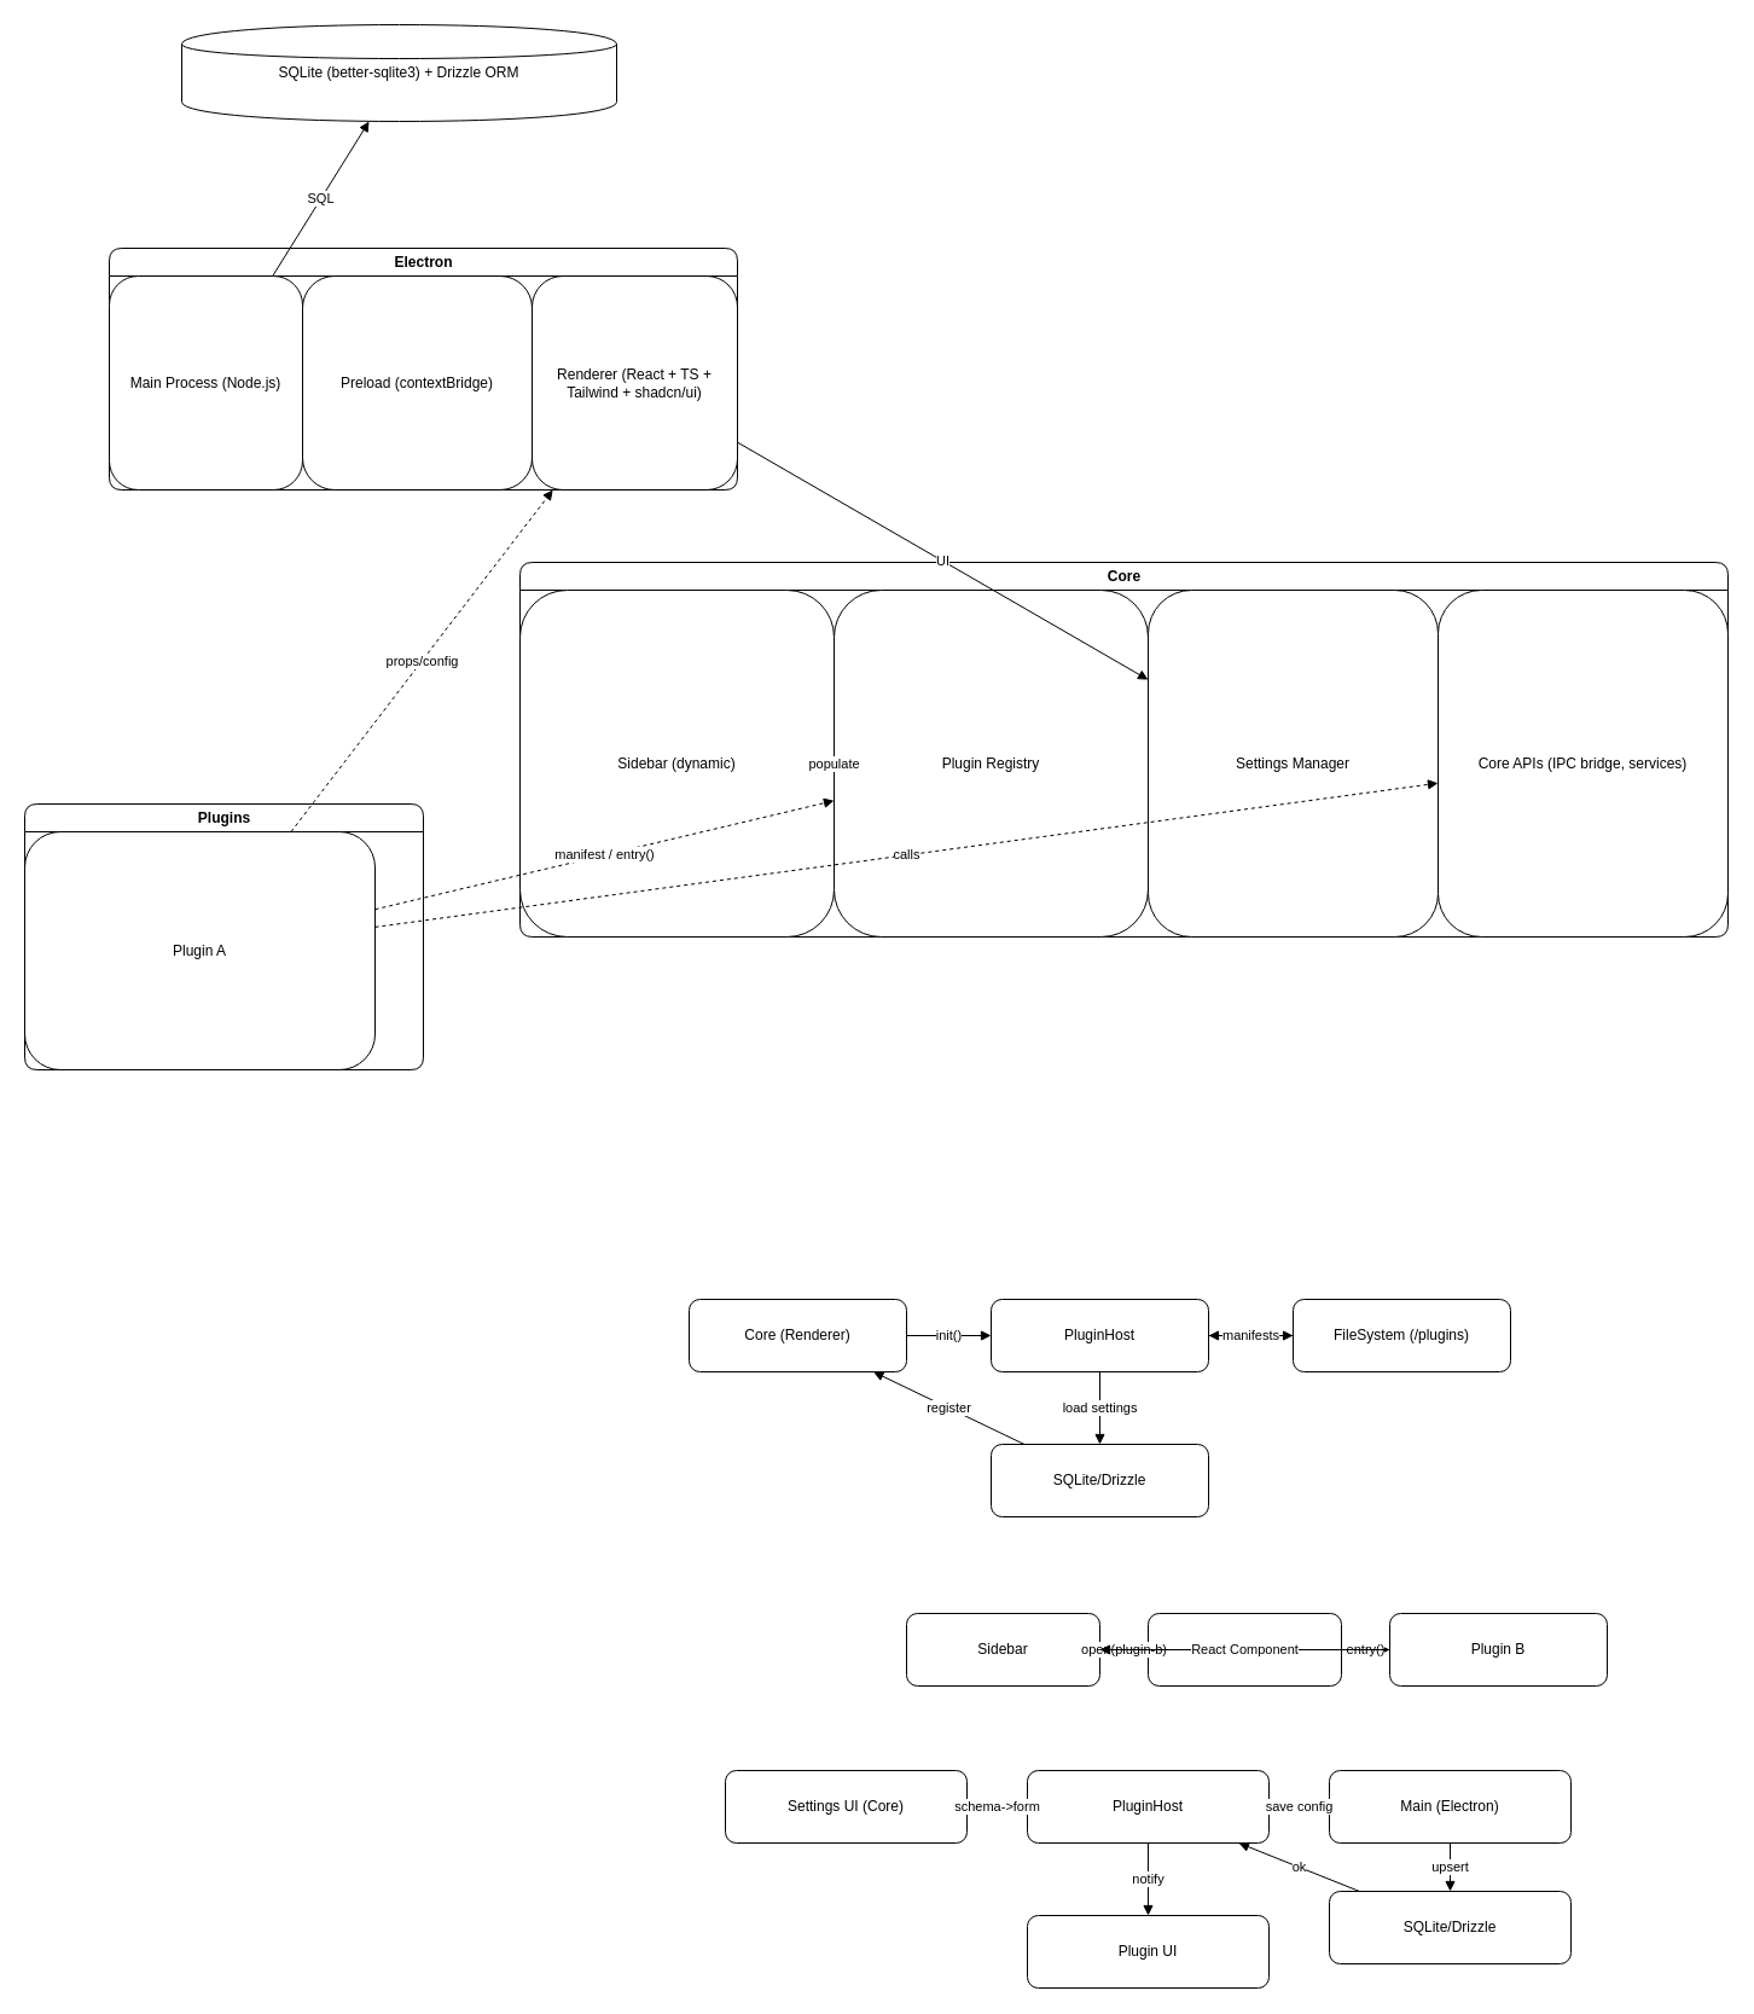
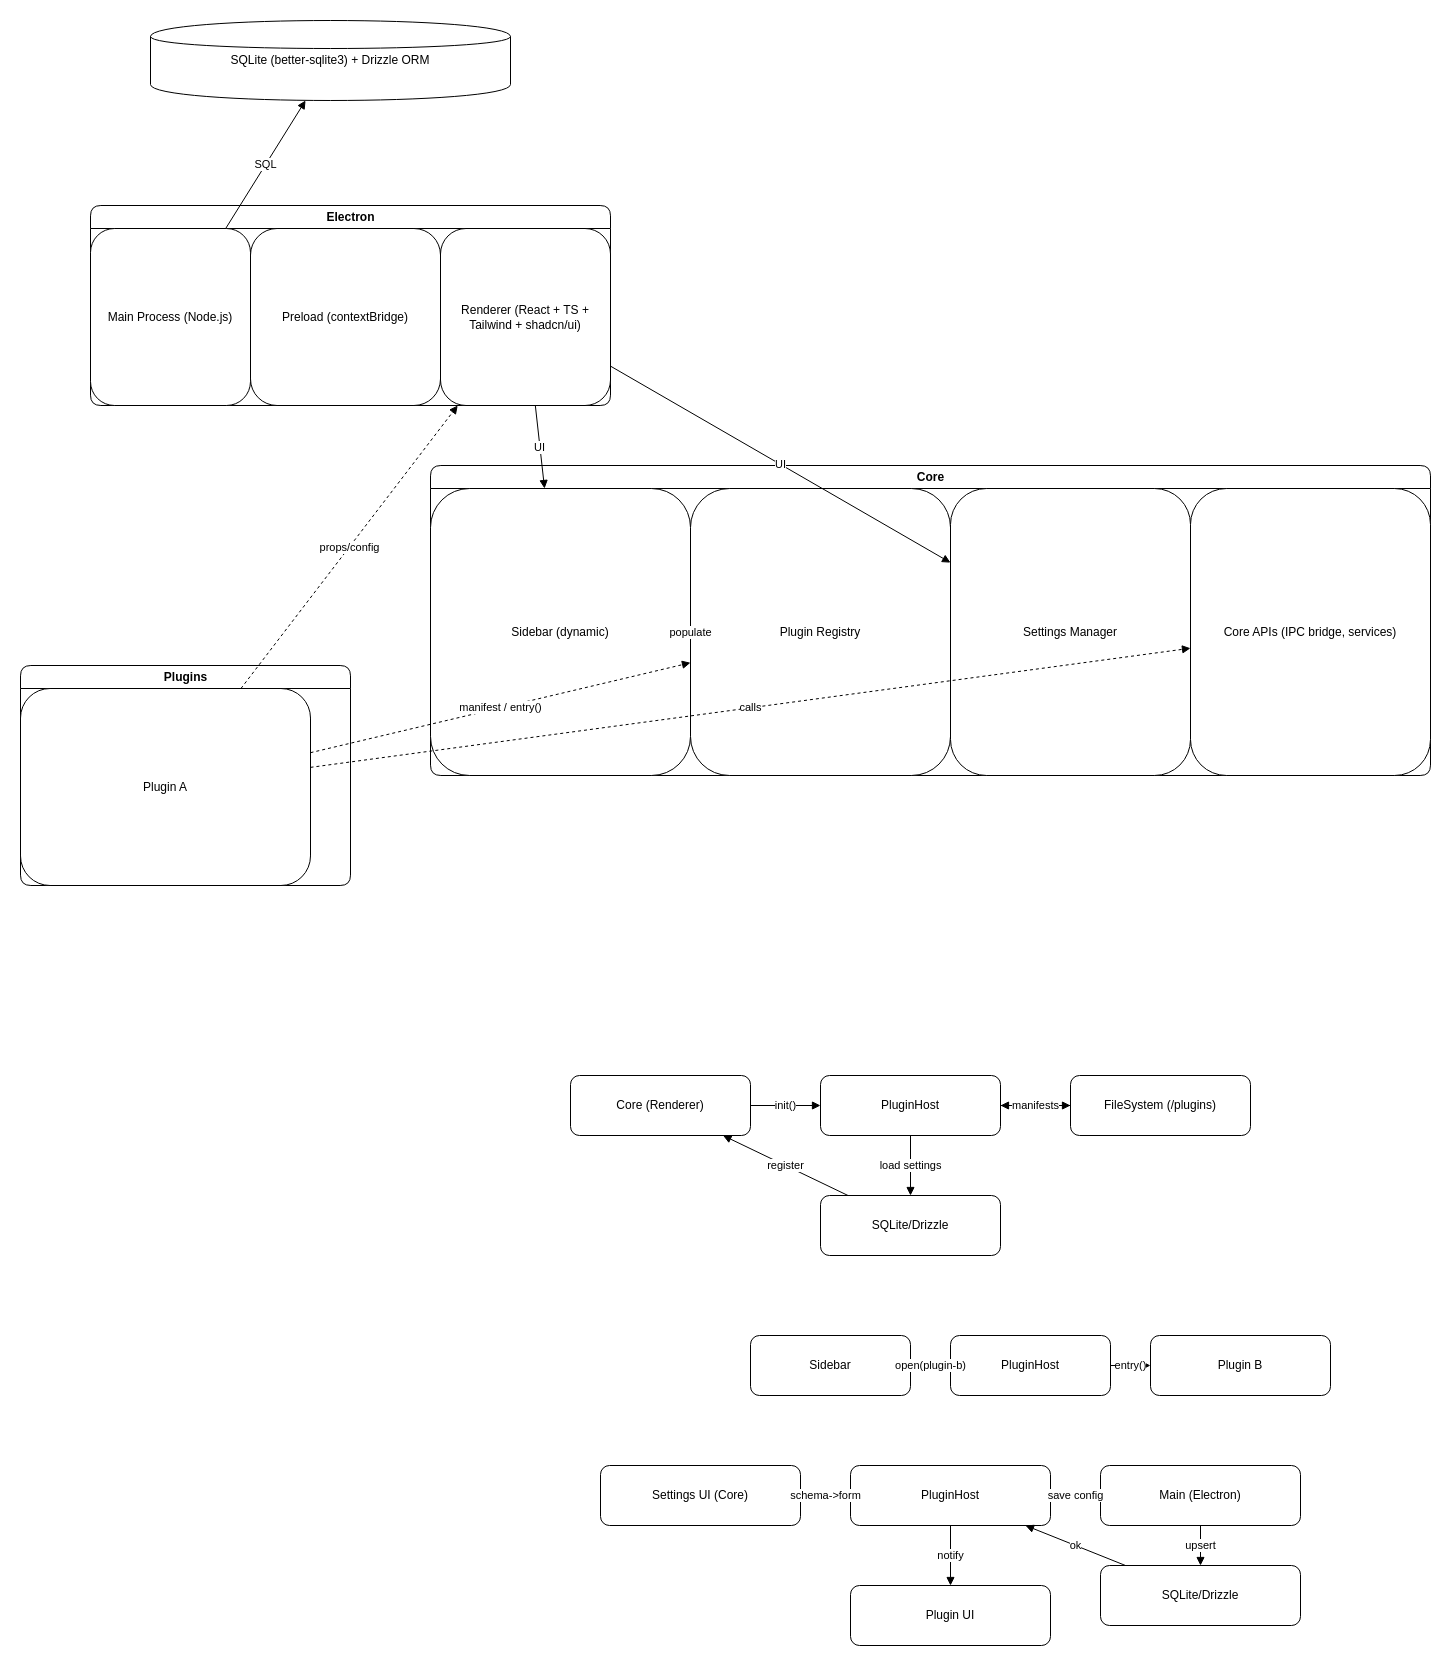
  <mxCell id="0" />
  <mxCell id="1" parent="0" />
  <mxCell id="2" value="Core" style="swimlane;rounded=1;html=1;childLayout=stackLayout;horizontal=1;resizeLast=0;" parent="1" vertex="1"><mxGeometry x="430" y="465" width="1000" height="310" as="geometry" /></mxCell>
  <mxCell id="3" value="Sidebar (dynamic)" style="shape=rectangle;rounded=1;whiteSpace=wrap;html=1;" parent="2" vertex="1"><mxGeometry y="23" width="260" height="287" as="geometry" /></mxCell>
  <mxCell id="4" value="Plugin Registry" style="shape=rectangle;rounded=1;whiteSpace=wrap;html=1;" parent="2" vertex="1"><mxGeometry x="260" y="23" width="260" height="287" as="geometry" /></mxCell>
  <mxCell id="5" value="Settings Manager" style="shape=rectangle;rounded=1;whiteSpace=wrap;html=1;" parent="2" vertex="1"><mxGeometry x="520" y="23" width="240" height="287" as="geometry" /></mxCell>
  <mxCell id="6" value="Core APIs (IPC bridge, services)" style="shape=rectangle;rounded=1;whiteSpace=wrap;html=1;" parent="2" vertex="1"><mxGeometry x="760" y="23" width="240" height="287" as="geometry" /></mxCell>
  <mxCell id="7" value="populate" style="endArrow=block;html=1;rounded=1;" parent="2" source="4" target="3" edge="1"><mxGeometry relative="1" as="geometry" /></mxCell>
  <mxCell id="8" value="Electron" style="swimlane;rounded=1;html=1;childLayout=stackLayout;horizontal=1;resizeLast=0;" parent="1" vertex="1"><mxGeometry x="90" y="205" width="520" height="200" as="geometry" /></mxCell>
  <mxCell id="9" value="renderer ↔ preload" style="endArrow=block;startArrow=oval;html=1;rounded=1;" parent="8" source="13" target="12" edge="1"><mxGeometry relative="1" as="geometry" /></mxCell>
  <mxCell id="10" value="IPC" style="endArrow=block;html=1;rounded=1;" parent="8" source="12" target="11" edge="1"><mxGeometry relative="1" as="geometry" /></mxCell>
  <mxCell id="11" value="Main Process (Node.js)" style="shape=rectangle;rounded=1;whiteSpace=wrap;html=1;" parent="8" vertex="1"><mxGeometry y="23" width="160" height="177" as="geometry" /></mxCell>
  <mxCell id="12" value="Preload (contextBridge)" style="shape=rectangle;rounded=1;whiteSpace=wrap;html=1;" parent="8" vertex="1"><mxGeometry x="160" y="23" width="190" height="177" as="geometry" /></mxCell>
  <mxCell id="13" value="Renderer (React + TS + Tailwind + shadcn/ui)" style="shape=rectangle;rounded=1;whiteSpace=wrap;html=1;" parent="8" vertex="1"><mxGeometry x="350" y="23" width="170" height="177" as="geometry" /></mxCell>
  <mxCell id="14" value="Plugins" style="swimlane;rounded=1;html=1;childLayout=stackLayout;horizontal=1;resizeLast=0;" parent="1" vertex="1"><mxGeometry x="20" y="665" width="330" height="220" as="geometry" /></mxCell>
  <mxCell id="15" value="Plugin A" style="shape=rectangle;rounded=1;whiteSpace=wrap;html=1;fillColor=default;" parent="14" vertex="1"><mxGeometry y="23" width="290" height="197" as="geometry" /></mxCell>
  <mxCell id="16" value="SQLite (better-sqlite3) + Drizzle ORM" style="shape=cylinder;whiteSpace=wrap;html=1;rounded=1;" parent="1" vertex="1"><mxGeometry x="150" y="20" width="360" height="80" as="geometry" /></mxCell>
  <mxCell id="17" value="SQL" style="endArrow=block;html=1;rounded=1;" parent="1" source="11" target="16" edge="1"><mxGeometry relative="1" as="geometry" /></mxCell>
+ <mxCell id="18" value="UI" style="endArrow=block;html=1;rounded=1;" parent="1" source="13" target="3" edge="1"><mxGeometry relative="1" as="geometry" /></mxCell>
  <mxCell id="19" value="UI" style="endArrow=block;html=1;rounded=1;" parent="1" source="13" target="5" edge="1"><mxGeometry relative="1" as="geometry" /></mxCell>
  <mxCell id="20" value="manifest / entry()" style="dashed=1;endArrow=block;html=1;rounded=1;" parent="1" source="15" target="4" edge="1"><mxGeometry relative="1" as="geometry" /></mxCell>
  <mxCell id="21" value="calls" style="dashed=1;endArrow=block;html=1;rounded=1;" parent="1" source="15" target="6" edge="1"><mxGeometry relative="1" as="geometry" /></mxCell>
  <mxCell id="22" value="props/config" style="dashed=1;endArrow=block;html=1;rounded=1;" parent="1" source="15" target="13" edge="1"><mxGeometry relative="1" as="geometry" /></mxCell>
  <mxCell id="23" value="Core (Renderer)" style="shape=rectangle;rounded=1;whiteSpace=wrap;html=1;" vertex="1" parent="1"><mxGeometry x="570" y="1075" width="180" height="60" as="geometry" /></mxCell>
  <mxCell id="24" value="PluginHost" style="shape=rectangle;rounded=1;whiteSpace=wrap;html=1;" vertex="1" parent="1"><mxGeometry x="820" y="1075" width="180" height="60" as="geometry" /></mxCell>
  <mxCell id="25" value="FileSystem (/plugins)" style="shape=rectangle;rounded=1;whiteSpace=wrap;html=1;" vertex="1" parent="1"><mxGeometry x="1070" y="1075" width="180" height="60" as="geometry" /></mxCell>
  <mxCell id="26" value="SQLite/Drizzle" style="shape=rectangle;rounded=1;whiteSpace=wrap;html=1;" vertex="1" parent="1"><mxGeometry x="820" y="1195" width="180" height="60" as="geometry" /></mxCell>
  <mxCell id="27" value="init()" style="endArrow=block;html=1;rounded=1;" edge="1" parent="1" source="23" target="24"><mxGeometry relative="1" as="geometry" /></mxCell>
  <mxCell id="28" value="scan" style="endArrow=block;html=1;rounded=1;" edge="1" parent="1" source="24" target="25"><mxGeometry relative="1" as="geometry" /></mxCell>
  <mxCell id="29" value="manifests" style="endArrow=block;html=1;rounded=1;" edge="1" parent="1" source="25" target="24"><mxGeometry relative="1" as="geometry" /></mxCell>
  <mxCell id="30" value="load settings" style="endArrow=block;html=1;rounded=1;" edge="1" parent="1" source="24" target="26"><mxGeometry relative="1" as="geometry" /></mxCell>
  <mxCell id="31" value="register" style="endArrow=block;html=1;rounded=1;" edge="1" parent="1" source="26" target="23"><mxGeometry relative="1" as="geometry" /></mxCell>
  <mxCell id="32" value="Sidebar" style="shape=rectangle;rounded=1;whiteSpace=wrap;html=1;" vertex="1" parent="1"><mxGeometry x="750" y="1335" width="160" height="60" as="geometry" /></mxCell>
  <mxCell id="33" value="PluginHost" style="shape=rectangle;rounded=1;whiteSpace=wrap;html=1;" vertex="1" parent="1"><mxGeometry x="950" y="1335" width="160" height="60" as="geometry" /></mxCell>
  <mxCell id="34" value="Plugin B" style="shape=rectangle;rounded=1;whiteSpace=wrap;html=1;" vertex="1" parent="1"><mxGeometry x="1150" y="1335" width="180" height="60" as="geometry" /></mxCell>
  <mxCell id="35" value="open(plugin-b)" style="endArrow=block;html=1;rounded=1;" edge="1" parent="1" source="32" target="33"><mxGeometry relative="1" as="geometry" /></mxCell>
  <mxCell id="36" value="entry()" style="endArrow=block;html=1;rounded=1;" edge="1" parent="1" source="33" target="34"><mxGeometry relative="1" as="geometry" /></mxCell>
- <mxCell id="37" value="React Component" style="endArrow=block;html=1;rounded=1;" edge="1" parent="1" source="34" target="32"><mxGeometry relative="1" as="geometry" /></mxCell>
  <mxCell id="38" value="Settings UI (Core)" style="shape=rectangle;rounded=1;whiteSpace=wrap;html=1;" vertex="1" parent="1"><mxGeometry x="600" y="1465" width="200" height="60" as="geometry" /></mxCell>
  <mxCell id="39" value="PluginHost" style="shape=rectangle;rounded=1;whiteSpace=wrap;html=1;" vertex="1" parent="1"><mxGeometry x="850" y="1465" width="200" height="60" as="geometry" /></mxCell>
  <mxCell id="40" value="Main (Electron)" style="shape=rectangle;rounded=1;whiteSpace=wrap;html=1;" vertex="1" parent="1"><mxGeometry x="1100" y="1465" width="200" height="60" as="geometry" /></mxCell>
  <mxCell id="41" value="SQLite/Drizzle" style="shape=rectangle;rounded=1;whiteSpace=wrap;html=1;" vertex="1" parent="1"><mxGeometry x="1100" y="1565" width="200" height="60" as="geometry" /></mxCell>
  <mxCell id="42" value="Plugin UI" style="shape=rectangle;rounded=1;whiteSpace=wrap;html=1;" vertex="1" parent="1"><mxGeometry x="850" y="1585" width="200" height="60" as="geometry" /></mxCell>
  <mxCell id="43" value="schema-&gt;form" style="endArrow=block;html=1;rounded=1;" edge="1" parent="1" source="38" target="39"><mxGeometry relative="1" as="geometry" /></mxCell>
  <mxCell id="44" value="save config" style="endArrow=block;html=1;rounded=1;" edge="1" parent="1" source="39" target="40"><mxGeometry relative="1" as="geometry" /></mxCell>
  <mxCell id="45" value="upsert" style="endArrow=block;html=1;rounded=1;" edge="1" parent="1" source="40" target="41"><mxGeometry relative="1" as="geometry" /></mxCell>
  <mxCell id="46" value="ok" style="endArrow=block;html=1;rounded=1;" edge="1" parent="1" source="41" target="39"><mxGeometry relative="1" as="geometry" /></mxCell>
  <mxCell id="47" value="notify" style="endArrow=block;html=1;rounded=1;" edge="1" parent="1" source="39" target="42"><mxGeometry relative="1" as="geometry" /></mxCell>
